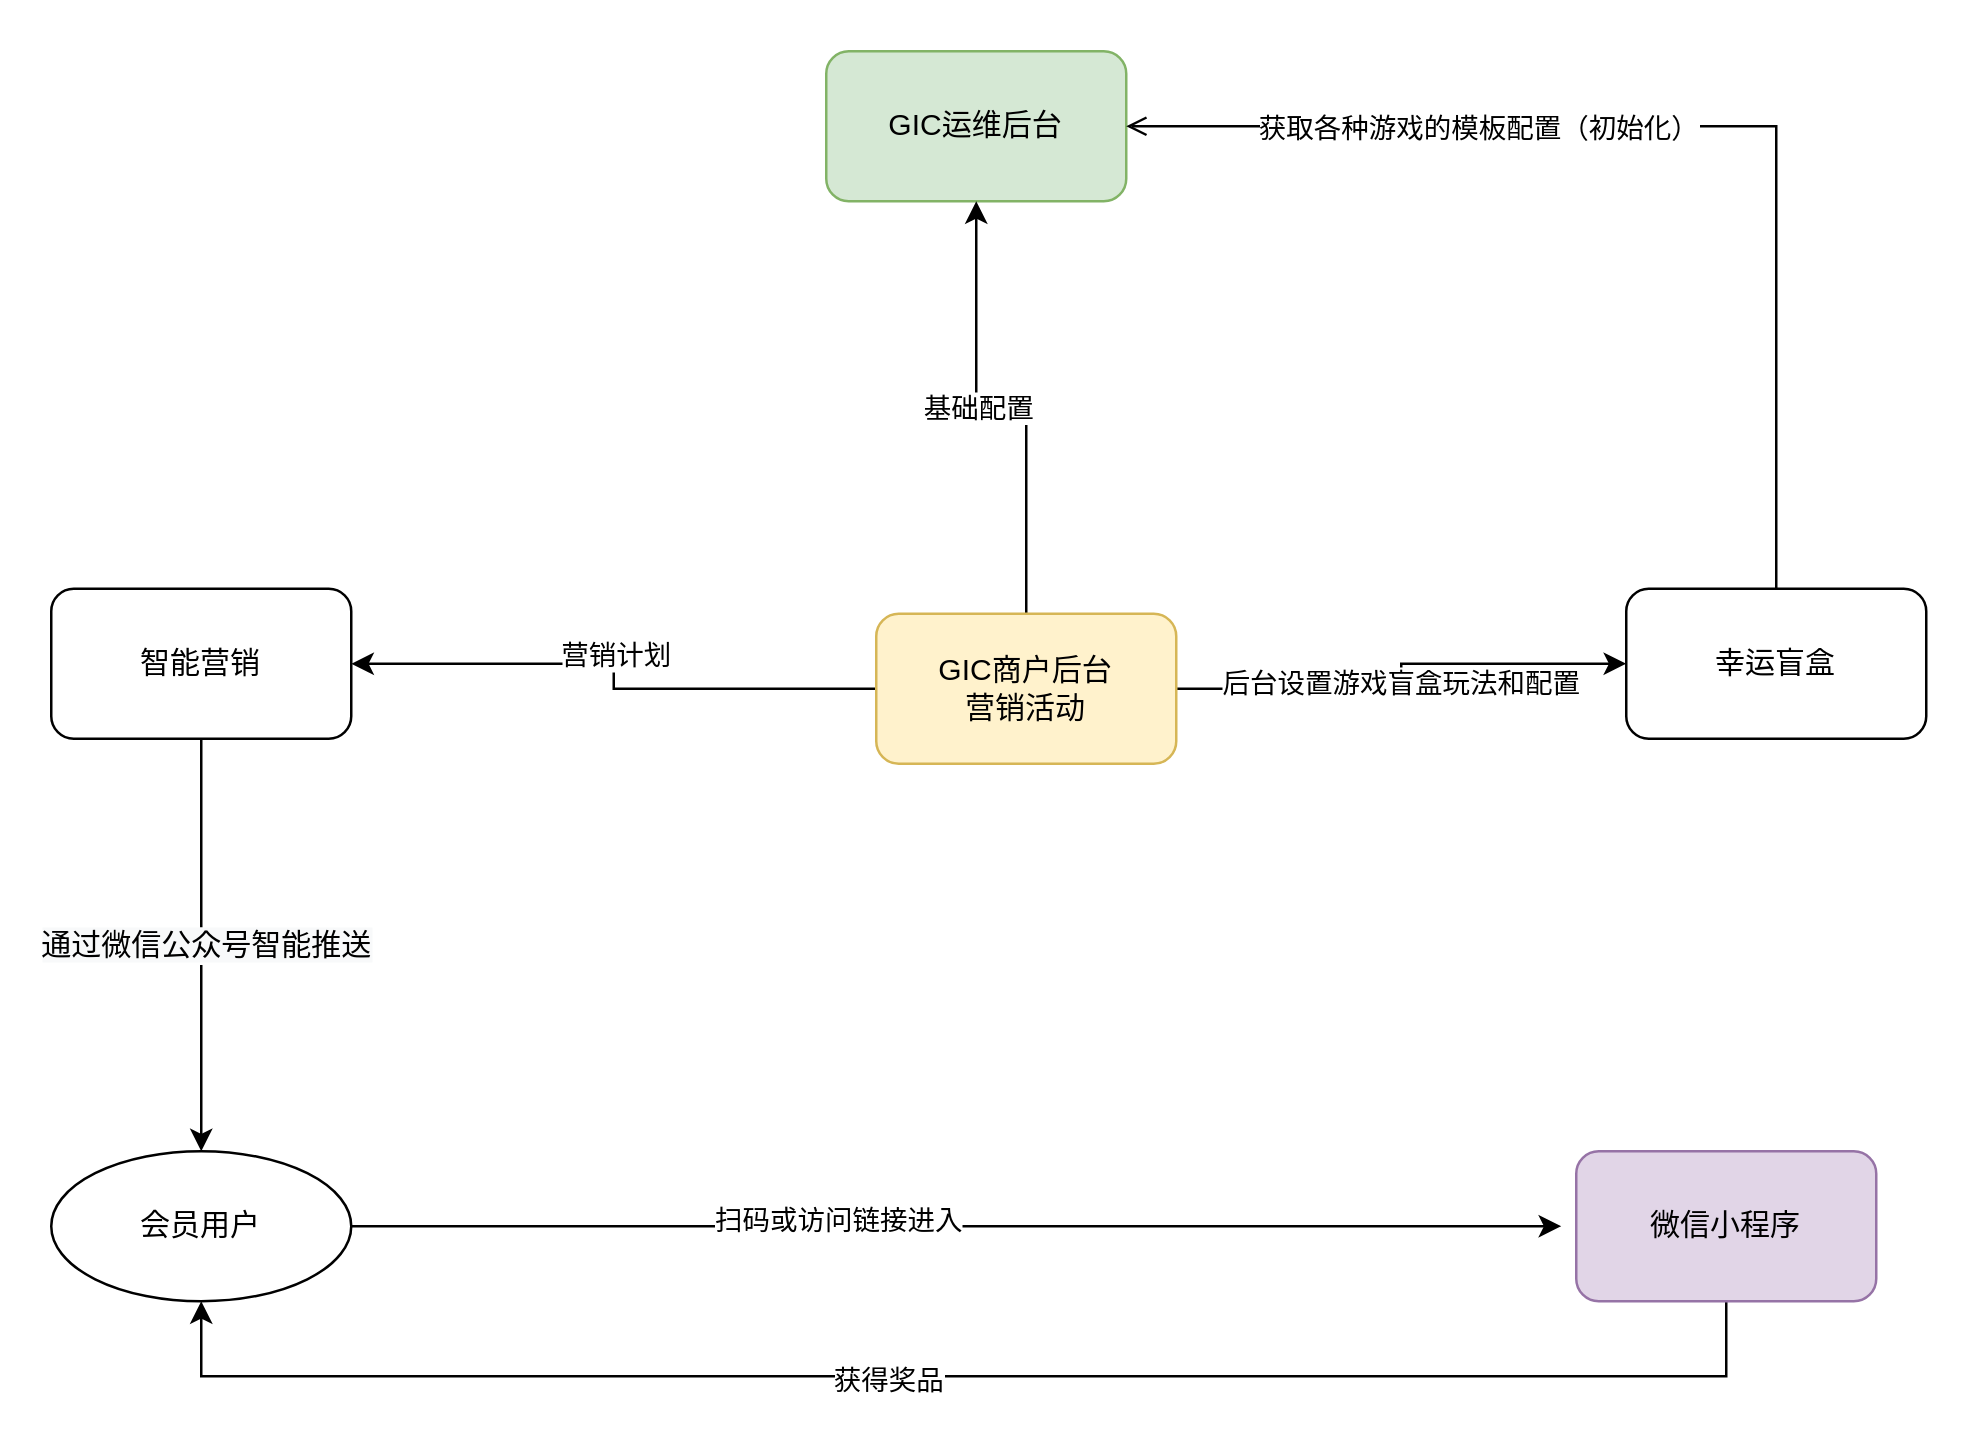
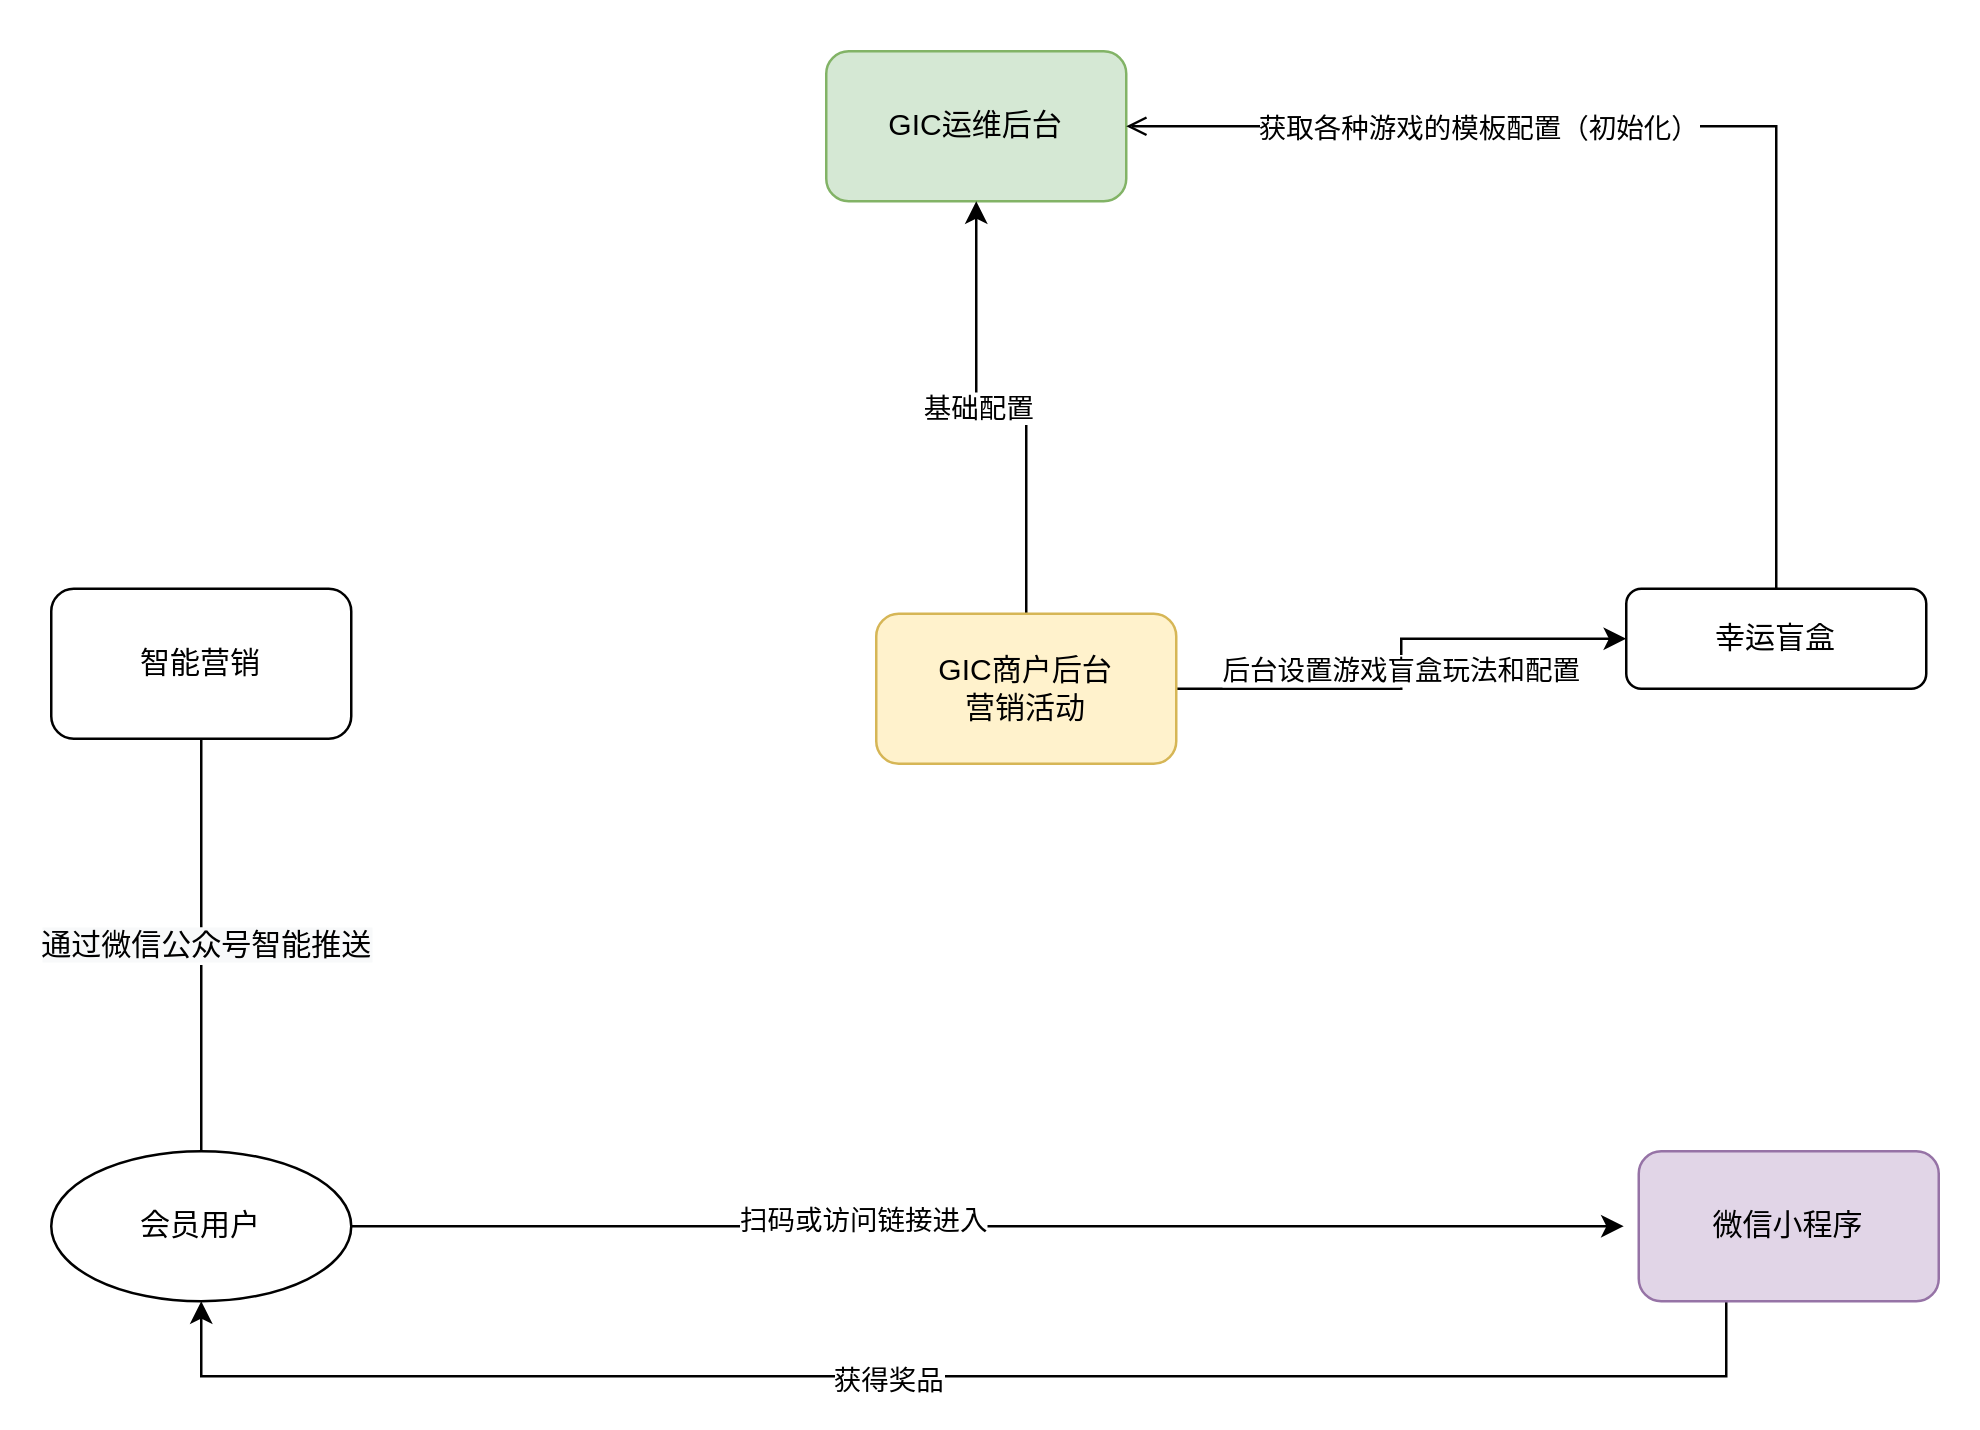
  <mxCell id="0" />
  <mxCell id="1" parent="0" />
  <mxCell id="2" value="GIC运维后台" style="rounded=1;whiteSpace=wrap;html=1;fillColor=#d5e8d4;strokeColor=#82b366;" vertex="1" parent="1"><mxGeometry x="330" y="20" width="120" height="60" as="geometry" /></mxCell>
- <mxCell id="3" value="" style="edgeStyle=orthogonalEdgeStyle;rounded=0;orthogonalLoop=1;jettySize=auto;html=1;" edge="1" parent="1" source="9" target="18"><mxGeometry relative="1" as="geometry" /></mxCell>
- <mxCell id="4" value="营销计划" style="edgeLabel;html=1;align=center;verticalAlign=middle;resizable=0;points=[];" vertex="1" connectable="0" parent="3"><mxGeometry x="0.042" y="-4" relative="1" as="geometry"><mxPoint as="offset" /></mxGeometry></mxCell>
  <mxCell id="5" value="" style="edgeStyle=orthogonalEdgeStyle;rounded=0;orthogonalLoop=1;jettySize=auto;html=1;" edge="1" parent="1" source="9" target="21"><mxGeometry relative="1" as="geometry" /></mxCell>
  <mxCell id="6" value="后台设置游戏盲盒玩法和配置" style="edgeLabel;html=1;align=center;verticalAlign=middle;resizable=0;points=[];" vertex="1" connectable="0" parent="5"><mxGeometry x="-0.025" y="1" relative="1" as="geometry"><mxPoint as="offset" /></mxGeometry></mxCell>
  <mxCell id="7" style="edgeStyle=orthogonalEdgeStyle;rounded=0;orthogonalLoop=1;jettySize=auto;html=1;entryX=0.5;entryY=1;entryDx=0;entryDy=0;" edge="1" parent="1" source="9" target="2"><mxGeometry relative="1" as="geometry" /></mxCell>
  <mxCell id="8" value="基础配置" style="edgeLabel;html=1;align=center;verticalAlign=middle;resizable=0;points=[];" vertex="1" connectable="0" parent="7"><mxGeometry x="0.11" relative="1" as="geometry"><mxPoint as="offset" /></mxGeometry></mxCell>
  <mxCell id="9" value="GIC商户后台&lt;br&gt;营销活动" style="rounded=1;whiteSpace=wrap;html=1;fillColor=#fff2cc;strokeColor=#d6b656;" vertex="1" parent="1"><mxGeometry x="350" y="245" width="120" height="60" as="geometry" /></mxCell>
  <mxCell id="10" style="edgeStyle=orthogonalEdgeStyle;rounded=0;orthogonalLoop=1;jettySize=auto;html=1;entryX=0.5;entryY=1;entryDx=0;entryDy=0;" edge="1" parent="1" source="12" target="15"><mxGeometry relative="1" as="geometry"><Array as="points"><mxPoint x="690" y="550" /><mxPoint x="80" y="550" /></Array></mxGeometry></mxCell>
  <mxCell id="11" value="获得奖品" style="edgeLabel;html=1;align=center;verticalAlign=middle;resizable=0;points=[];" vertex="1" connectable="0" parent="10"><mxGeometry x="0.092" y="1" relative="1" as="geometry"><mxPoint as="offset" /></mxGeometry></mxCell>
- <mxCell id="12" value="微信小程序" style="rounded=1;whiteSpace=wrap;html=1;fillColor=#e1d5e7;strokeColor=#9673a6;" vertex="1" parent="1"><mxGeometry x="630" y="460" width="120" height="60" as="geometry" /></mxCell>
+ <mxCell id="12" value="微信小程序" style="rounded=1;whiteSpace=wrap;html=1;fillColor=#e1d5e7;strokeColor=#9673a6;" vertex="1" parent="1"><mxGeometry x="655" y="460" width="120" height="60" as="geometry" /></mxCell>
  <mxCell id="13" style="edgeStyle=orthogonalEdgeStyle;rounded=0;orthogonalLoop=1;jettySize=auto;html=1;entryX=-0.05;entryY=0.5;entryDx=0;entryDy=0;entryPerimeter=0;" edge="1" parent="1" source="15" target="12"><mxGeometry relative="1" as="geometry" /></mxCell>
  <mxCell id="14" value="扫码或访问链接进入" style="edgeLabel;html=1;align=center;verticalAlign=middle;resizable=0;points=[];" vertex="1" connectable="0" parent="13"><mxGeometry x="-0.197" y="3" relative="1" as="geometry"><mxPoint as="offset" /></mxGeometry></mxCell>
  <mxCell id="15" value="会员用户" style="ellipse;whiteSpace=wrap;html=1;" vertex="1" parent="1"><mxGeometry x="20" y="460" width="120" height="60" as="geometry" /></mxCell>
- <mxCell id="16" style="edgeStyle=orthogonalEdgeStyle;rounded=0;orthogonalLoop=1;jettySize=auto;html=1;entryX=0.5;entryY=0;entryDx=0;entryDy=0;" edge="1" parent="1" source="18" target="15"><mxGeometry relative="1" as="geometry" /></mxCell>
+ <mxCell id="16" style="edgeStyle=orthogonalEdgeStyle;rounded=0;orthogonalLoop=1;jettySize=auto;html=1;entryX=0.5;entryY=0;entryDx=0;entryDy=0;endArrow=none;" edge="1" parent="1" source="18" target="15"><mxGeometry relative="1" as="geometry" /></mxCell>
  <mxCell id="17" value="&lt;span style=&quot;font-size: 12px; background-color: rgb(248, 249, 250);&quot;&gt;通过微信公众号智能推送&lt;/span&gt;" style="edgeLabel;html=1;align=center;verticalAlign=middle;resizable=0;points=[];" vertex="1" connectable="0" parent="16"><mxGeometry x="-0.007" y="1" relative="1" as="geometry"><mxPoint as="offset" /></mxGeometry></mxCell>
  <mxCell id="18" value="智能营销" style="whiteSpace=wrap;html=1;rounded=1;" vertex="1" parent="1"><mxGeometry x="20" y="235" width="120" height="60" as="geometry" /></mxCell>
  <mxCell id="19" style="edgeStyle=orthogonalEdgeStyle;rounded=0;orthogonalLoop=1;jettySize=auto;html=1;entryX=1;entryY=0.5;entryDx=0;entryDy=0;endArrow=open;" edge="1" parent="1" source="21" target="2"><mxGeometry relative="1" as="geometry"><Array as="points"><mxPoint x="710" y="50" /></Array></mxGeometry></mxCell>
  <mxCell id="20" value="获取各种游戏的模板配置（初始化）" style="edgeLabel;html=1;align=center;verticalAlign=middle;resizable=0;points=[];" vertex="1" connectable="0" parent="19"><mxGeometry x="0.614" y="-1" relative="1" as="geometry"><mxPoint x="54" y="1" as="offset" /></mxGeometry></mxCell>
- <mxCell id="21" value="幸运盲盒" style="whiteSpace=wrap;html=1;rounded=1;" vertex="1" parent="1"><mxGeometry x="650" y="235" width="120" height="60" as="geometry" /></mxCell>
+ <mxCell id="21" value="幸运盲盒" style="whiteSpace=wrap;html=1;rounded=1;" vertex="1" parent="1"><mxGeometry x="650" y="235" width="120" height="40" as="geometry" /></mxCell>
